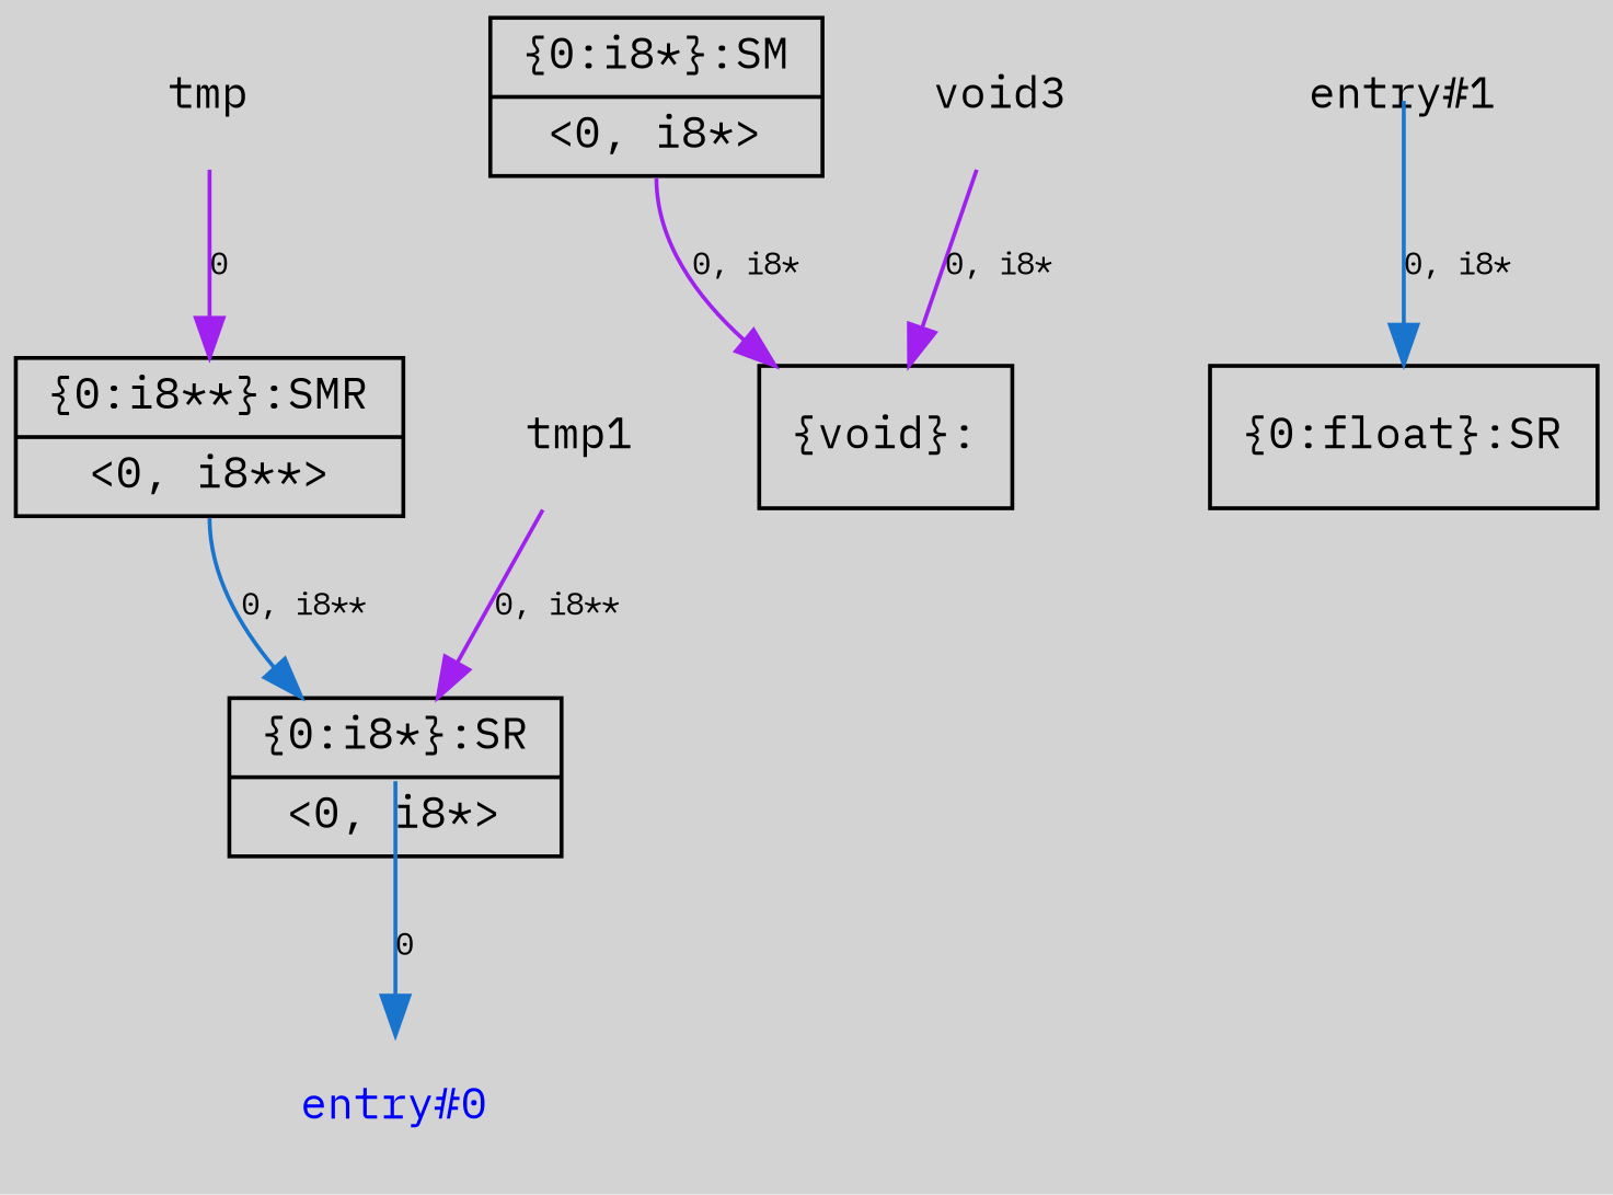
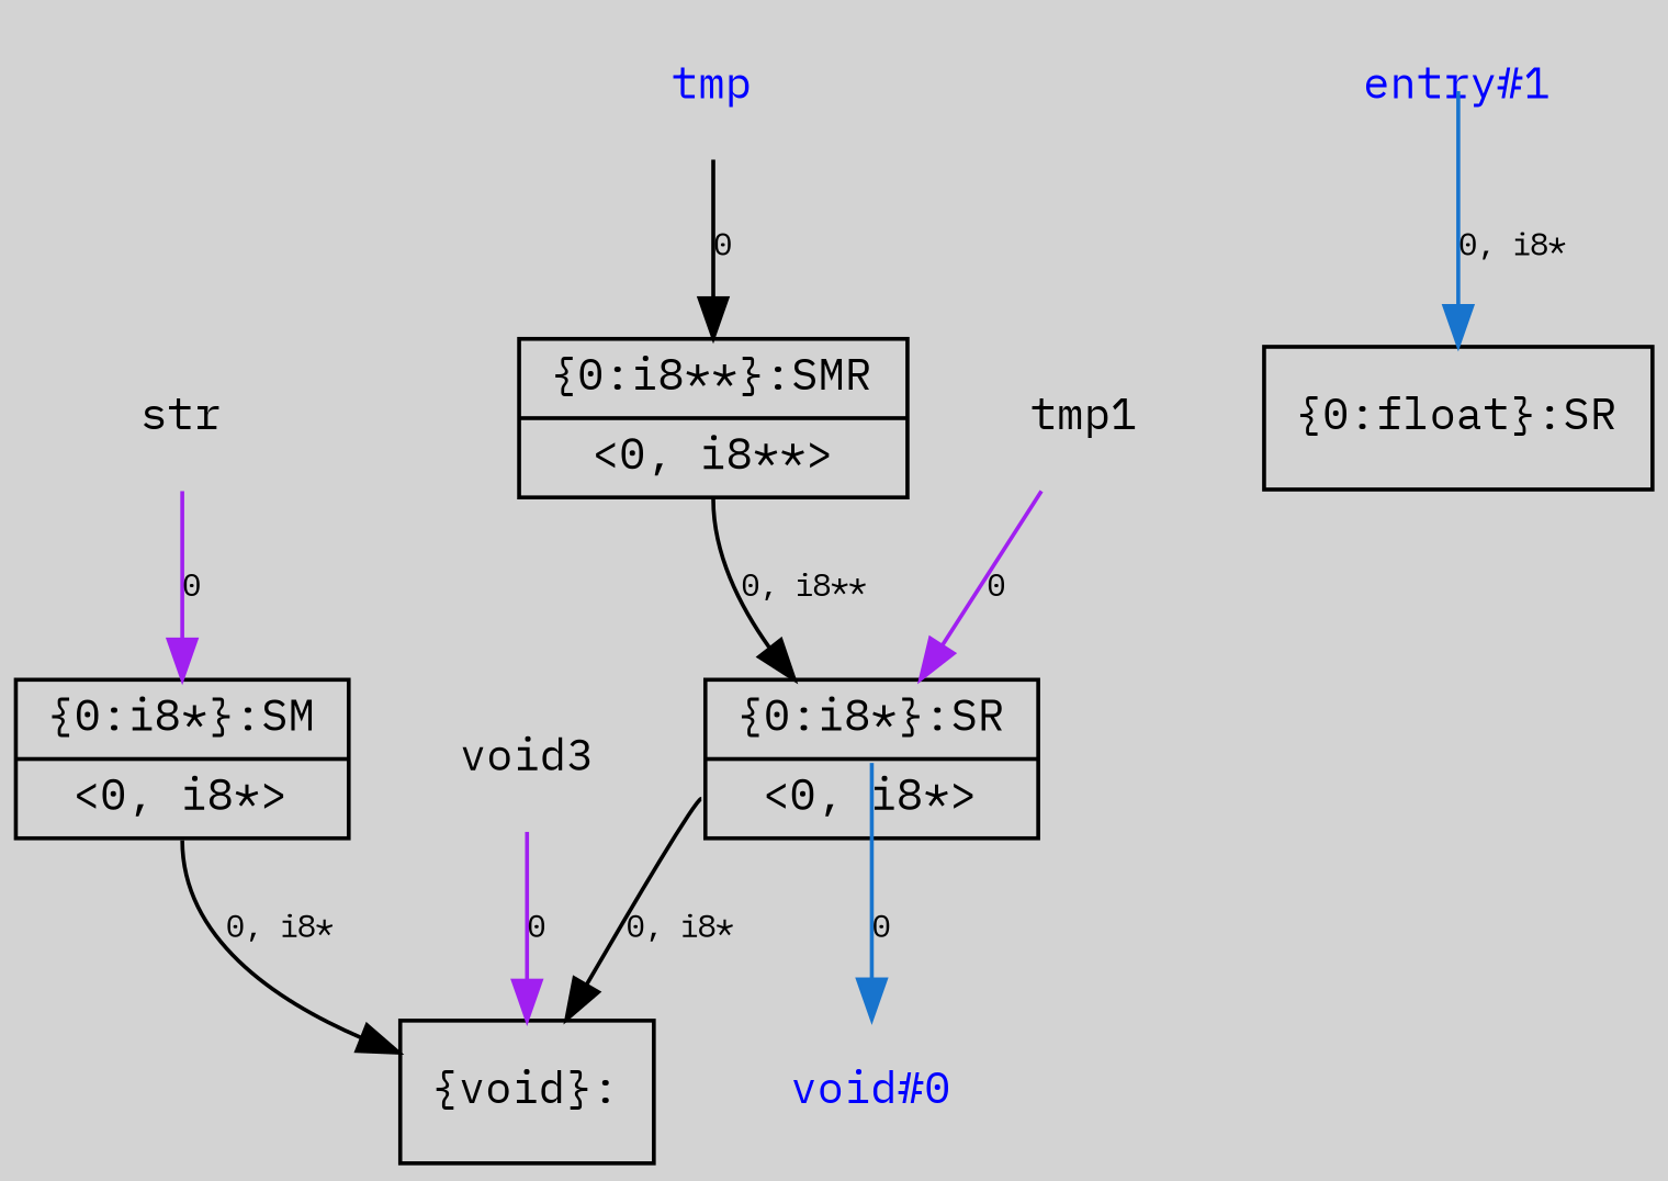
  digraph {
    bgcolor=lightgray
    fontname="IBM Plex Mono"
    node [fontname="IBM Plex Mono" fontsize=11 shape=plaintext]
    edge [arrowtail=tee fontname="IBM Plex Mono" fontsize=8 color=purple]
    n1 [label="{\{0:i8*\}:SR|{<s0>\<0, i8*\>}}" shape=record]
    n2 [label="{\{void\}:}" shape=record]
-   n3 [fontcolor=blue label="entry#0"]
+   n3 [fontcolor=blue label="void#0"]
    n4 [label="{\{0:float\}:SR}" shape=record]
    n5 [label="{\{0:i8**\}:SMR|{<s0>\<0, i8**\>}}" shape=record]
    n6 [label="{\{0:i8*\}:SM|{<s0>\<0, i8*\>}}" shape=record]
    n7 [label=void3]
-   n8 [label=tmp]
+   n8 [label=tmp fontcolor=blue]
    n9 [label=tmp1]
-   n11 [fontcolor=black label="entry#1"]
+   n10 [label=str]
+   n11 [fontcolor=blue label="entry#1"]
+   n1 -> n2 [label="0, i8*" tailport=s0 color=""]
    n1 -> n3 [color=dodgerblue3 label=0 tailclip=false arrowtail=""]
-   n5 -> n1 [label="0, i8**" tailport=s0 color=dodgerblue3]
-   n6 -> n2 [label="0, i8*" tailport=s0]
-   n7 -> n2 [label="0, i8*"]
-   n8 -> n5 [label=0]
-   n9 -> n1 [label="0, i8**"]
+   n5 -> n1 [label="0, i8**" tailport=s0 color=""]
+   n6 -> n2 [label="0, i8*" tailport=s0 color=""]
+   n7 -> n2 [label=0]
+   n8 -> n5 [color=black label=0]
+   n9 -> n1 [label=0]
+   n10 -> n6 [label=0]
    n11 -> n4 [color=dodgerblue3 label="0, i8*" tailclip=false arrowtail=""]
  }
